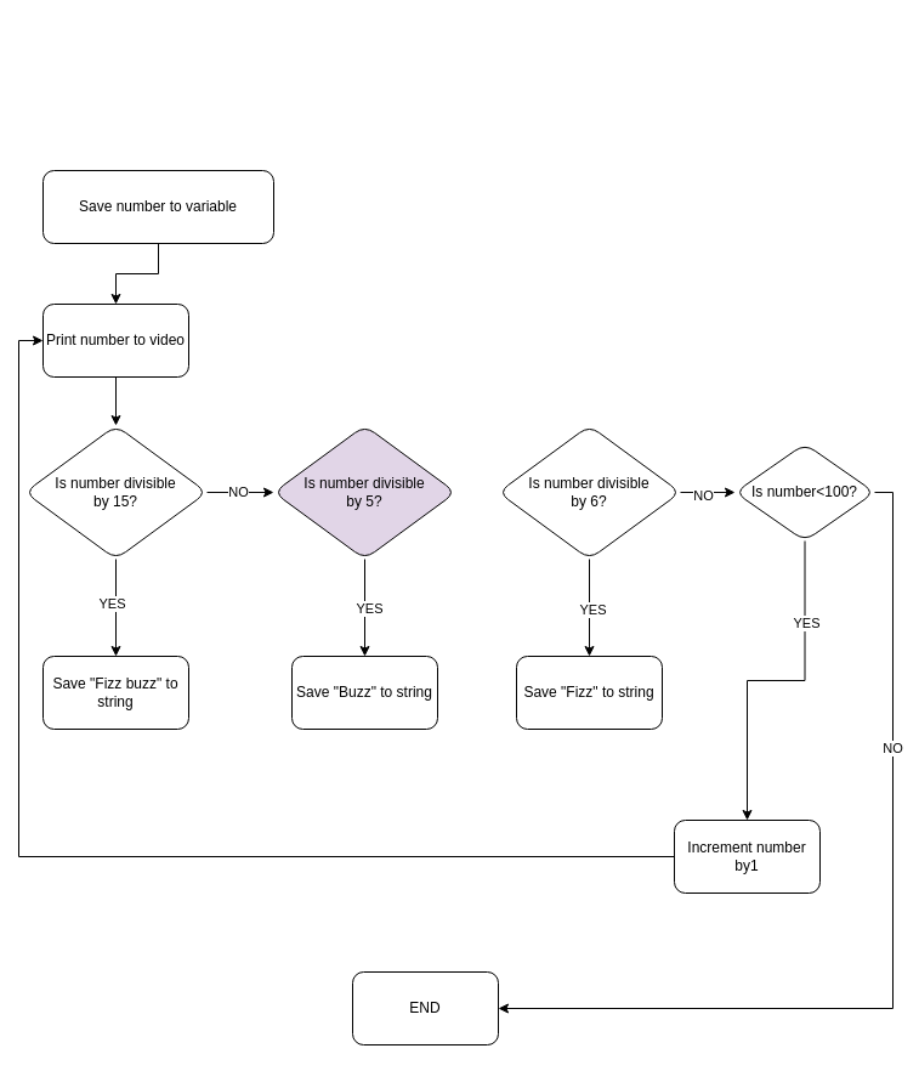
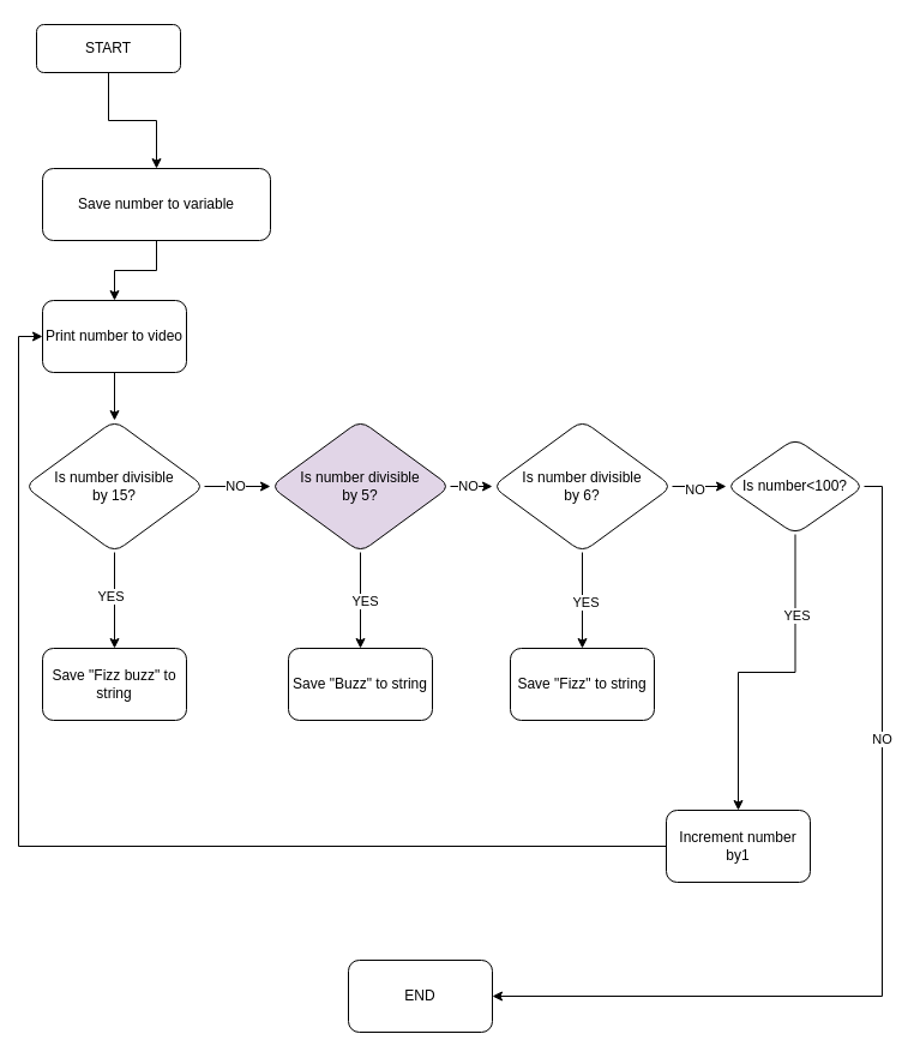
  <mxCell id="0" />
  <mxCell id="1" parent="0" />
+ <mxCell id="2" value="" style="edgeStyle=orthogonalEdgeStyle;rounded=0;orthogonalLoop=1;jettySize=auto;html=1;" edge="1" parent="1" source="3" target="5"><mxGeometry relative="1" as="geometry" /></mxCell>
+ <mxCell id="3" value="START" style="rounded=1;whiteSpace=wrap;html=1;fontSize=12;glass=0;strokeWidth=1;shadow=0;" parent="1" vertex="1"><mxGeometry x="30" y="20" width="120" height="40" as="geometry" /></mxCell>
  <mxCell id="4" value="" style="edgeStyle=orthogonalEdgeStyle;rounded=0;orthogonalLoop=1;jettySize=auto;html=1;" edge="1" parent="1" source="5" target="7"><mxGeometry relative="1" as="geometry" /></mxCell>
  <mxCell id="5" value="Save number to variable" style="whiteSpace=wrap;html=1;rounded=1;glass=0;strokeWidth=1;shadow=0;" vertex="1" parent="1"><mxGeometry x="35" y="140" width="190" height="60" as="geometry" /></mxCell>
  <mxCell id="6" value="" style="edgeStyle=orthogonalEdgeStyle;rounded=0;orthogonalLoop=1;jettySize=auto;html=1;" edge="1" parent="1" source="7" target="12"><mxGeometry relative="1" as="geometry" /></mxCell>
  <mxCell id="7" value="Print number to video" style="whiteSpace=wrap;html=1;rounded=1;glass=0;strokeWidth=1;shadow=0;" vertex="1" parent="1"><mxGeometry x="35" y="250" width="120" height="60" as="geometry" /></mxCell>
  <mxCell id="8" value="" style="edgeStyle=orthogonalEdgeStyle;rounded=0;orthogonalLoop=1;jettySize=auto;html=1;" edge="1" parent="1" source="12" target="13"><mxGeometry relative="1" as="geometry" /></mxCell>
  <mxCell id="9" value="YES" style="edgeLabel;html=1;align=center;verticalAlign=middle;resizable=0;points=[];" vertex="1" connectable="0" parent="8"><mxGeometry x="-0.1" y="-4" relative="1" as="geometry"><mxPoint as="offset" /></mxGeometry></mxCell>
  <mxCell id="10" value="" style="edgeStyle=orthogonalEdgeStyle;rounded=0;orthogonalLoop=1;jettySize=auto;html=1;" edge="1" parent="1" source="12" target="18"><mxGeometry relative="1" as="geometry" /></mxCell>
  <mxCell id="11" value="NO" style="edgeLabel;html=1;align=center;verticalAlign=middle;resizable=0;points=[];" vertex="1" connectable="0" parent="10"><mxGeometry x="-0.091" y="1" relative="1" as="geometry"><mxPoint as="offset" /></mxGeometry></mxCell>
  <mxCell id="12" value="Is number divisible&lt;div&gt;by 15?&lt;/div&gt;" style="rhombus;whiteSpace=wrap;html=1;rounded=1;glass=0;strokeWidth=1;shadow=0;" vertex="1" parent="1"><mxGeometry x="20" y="350" width="150" height="110" as="geometry" /></mxCell>
  <mxCell id="13" value="Save &quot;Fizz buzz&quot; to string" style="whiteSpace=wrap;html=1;rounded=1;glass=0;strokeWidth=1;shadow=0;" vertex="1" parent="1"><mxGeometry x="35" y="540" width="120" height="60" as="geometry" /></mxCell>
  <mxCell id="14" value="" style="edgeStyle=orthogonalEdgeStyle;rounded=0;orthogonalLoop=1;jettySize=auto;html=1;" edge="1" parent="1" source="18" target="19"><mxGeometry relative="1" as="geometry" /></mxCell>
  <mxCell id="15" value="YES" style="edgeLabel;html=1;align=center;verticalAlign=middle;resizable=0;points=[];" vertex="1" connectable="0" parent="14"><mxGeometry y="3" relative="1" as="geometry"><mxPoint as="offset" /></mxGeometry></mxCell>
+ <mxCell id="16" value="" style="edgeStyle=orthogonalEdgeStyle;rounded=0;orthogonalLoop=1;jettySize=auto;html=1;" edge="1" parent="1" source="18" target="24"><mxGeometry relative="1" as="geometry" /></mxCell>
+ <mxCell id="17" value="NO" style="edgeLabel;html=1;align=center;verticalAlign=middle;resizable=0;points=[];" vertex="1" connectable="0" parent="16"><mxGeometry x="-0.378" y="1" relative="1" as="geometry"><mxPoint as="offset" /></mxGeometry></mxCell>
  <mxCell id="18" value="Is number divisible&lt;div&gt;by 5?&lt;/div&gt;" style="rhombus;whiteSpace=wrap;html=1;rounded=1;glass=0;strokeWidth=1;shadow=0;fillColor=#e1d5e7;" vertex="1" parent="1"><mxGeometry x="225" y="350" width="150" height="110" as="geometry" /></mxCell>
  <mxCell id="19" value="Save &quot;Buzz&quot; to string" style="whiteSpace=wrap;html=1;rounded=1;glass=0;strokeWidth=1;shadow=0;" vertex="1" parent="1"><mxGeometry x="240" y="540" width="120" height="60" as="geometry" /></mxCell>
  <mxCell id="20" value="" style="edgeStyle=orthogonalEdgeStyle;rounded=0;orthogonalLoop=1;jettySize=auto;html=1;" edge="1" parent="1" source="24" target="25"><mxGeometry relative="1" as="geometry" /></mxCell>
  <mxCell id="21" value="YES" style="edgeLabel;html=1;align=center;verticalAlign=middle;resizable=0;points=[];" vertex="1" connectable="0" parent="20"><mxGeometry x="0.025" y="2" relative="1" as="geometry"><mxPoint as="offset" /></mxGeometry></mxCell>
  <mxCell id="22" value="" style="edgeStyle=orthogonalEdgeStyle;rounded=0;orthogonalLoop=1;jettySize=auto;html=1;" edge="1" parent="1" source="24" target="32"><mxGeometry relative="1" as="geometry" /></mxCell>
  <mxCell id="23" value="NO" style="edgeLabel;html=1;align=center;verticalAlign=middle;resizable=0;points=[];" vertex="1" connectable="0" parent="22"><mxGeometry x="-0.2" y="-2" relative="1" as="geometry"><mxPoint as="offset" /></mxGeometry></mxCell>
  <mxCell id="24" value="Is number divisible&lt;div&gt;by 6?&lt;/div&gt;" style="rhombus;whiteSpace=wrap;html=1;rounded=1;glass=0;strokeWidth=1;shadow=0;" vertex="1" parent="1"><mxGeometry x="410" y="350" width="150" height="110" as="geometry" /></mxCell>
  <mxCell id="25" value="Save &quot;Fizz&quot; to string" style="whiteSpace=wrap;html=1;rounded=1;glass=0;strokeWidth=1;shadow=0;" vertex="1" parent="1"><mxGeometry x="425" y="540" width="120" height="60" as="geometry" /></mxCell>
  <mxCell id="26" style="edgeStyle=orthogonalEdgeStyle;rounded=0;orthogonalLoop=1;jettySize=auto;html=1;exitX=0;exitY=0.5;exitDx=0;exitDy=0;entryX=0;entryY=0.5;entryDx=0;entryDy=0;" edge="1" parent="1" source="27" target="7"><mxGeometry relative="1" as="geometry" /></mxCell>
  <mxCell id="27" value="Increment number by1" style="whiteSpace=wrap;html=1;rounded=1;glass=0;strokeWidth=1;shadow=0;" vertex="1" parent="1"><mxGeometry x="555" y="675" width="120" height="60" as="geometry" /></mxCell>
  <mxCell id="28" style="edgeStyle=orthogonalEdgeStyle;rounded=0;orthogonalLoop=1;jettySize=auto;html=1;exitX=0.5;exitY=1;exitDx=0;exitDy=0;entryX=0.5;entryY=0;entryDx=0;entryDy=0;" edge="1" parent="1" source="32" target="27"><mxGeometry relative="1" as="geometry" /></mxCell>
  <mxCell id="29" value="YES" style="edgeLabel;html=1;align=center;verticalAlign=middle;resizable=0;points=[];" vertex="1" connectable="0" parent="28"><mxGeometry x="-0.515" y="1" relative="1" as="geometry"><mxPoint as="offset" /></mxGeometry></mxCell>
  <mxCell id="30" value="" style="edgeStyle=orthogonalEdgeStyle;rounded=0;orthogonalLoop=1;jettySize=auto;html=1;" edge="1" parent="1" source="32" target="33"><mxGeometry relative="1" as="geometry"><Array as="points"><mxPoint x="735" y="405" /><mxPoint x="735" y="830" /></Array></mxGeometry></mxCell>
  <mxCell id="31" value="NO" style="edgeLabel;html=1;align=center;verticalAlign=middle;resizable=0;points=[];" vertex="1" connectable="0" parent="30"><mxGeometry x="-0.412" y="-1" relative="1" as="geometry"><mxPoint as="offset" /></mxGeometry></mxCell>
  <mxCell id="32" value="Is number&amp;lt;100?" style="rhombus;whiteSpace=wrap;html=1;rounded=1;glass=0;strokeWidth=1;shadow=0;" vertex="1" parent="1"><mxGeometry x="605" y="365" width="115" height="80" as="geometry" /></mxCell>
  <mxCell id="33" value="END" style="whiteSpace=wrap;html=1;rounded=1;glass=0;strokeWidth=1;shadow=0;" vertex="1" parent="1"><mxGeometry x="290" y="800" width="120" height="60" as="geometry" /></mxCell>
